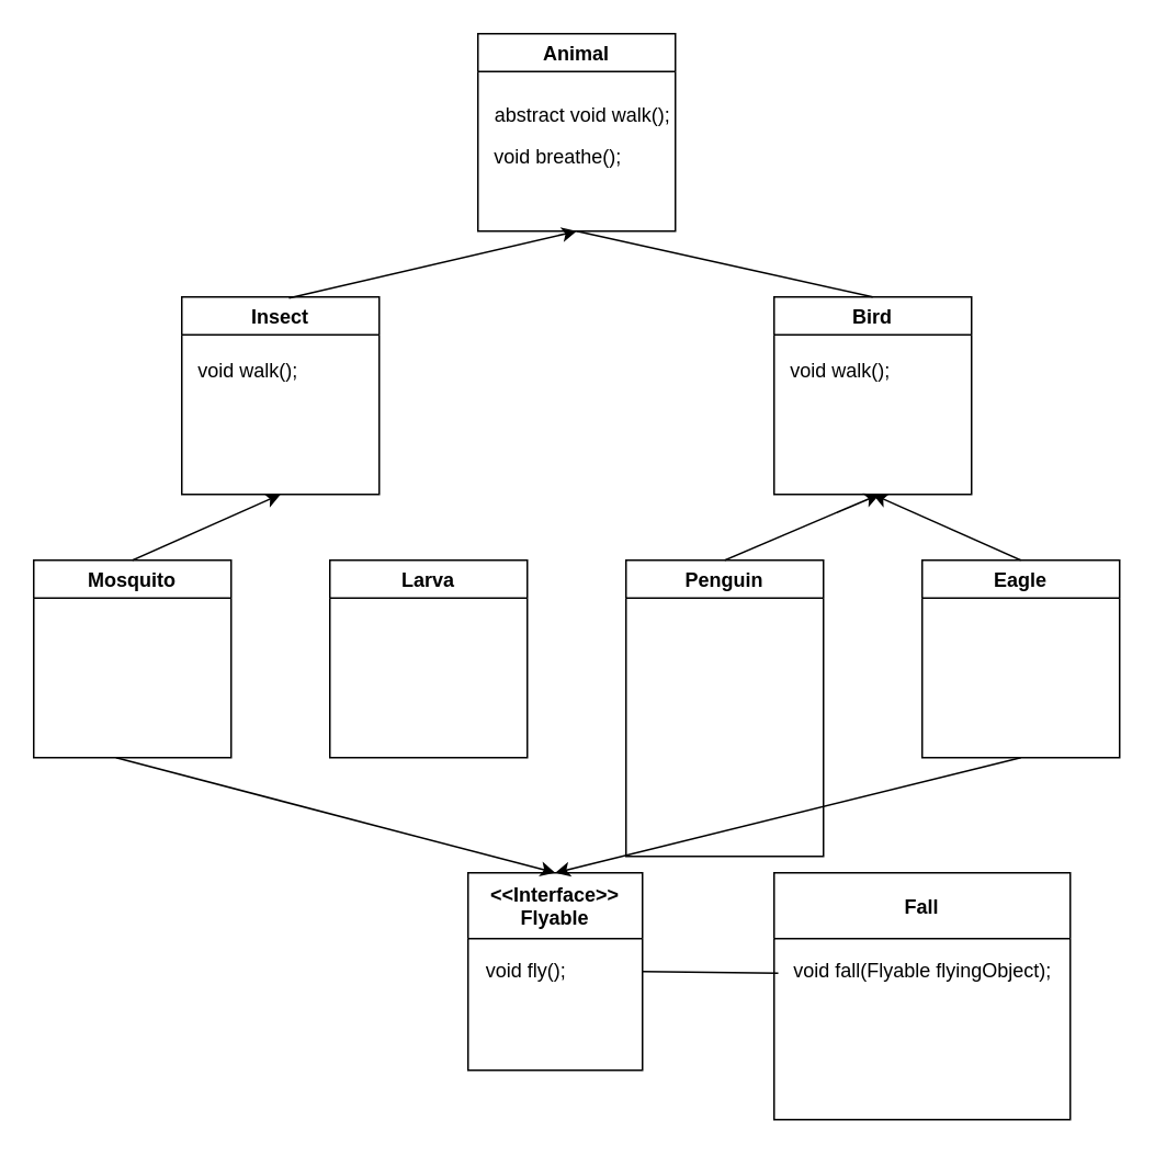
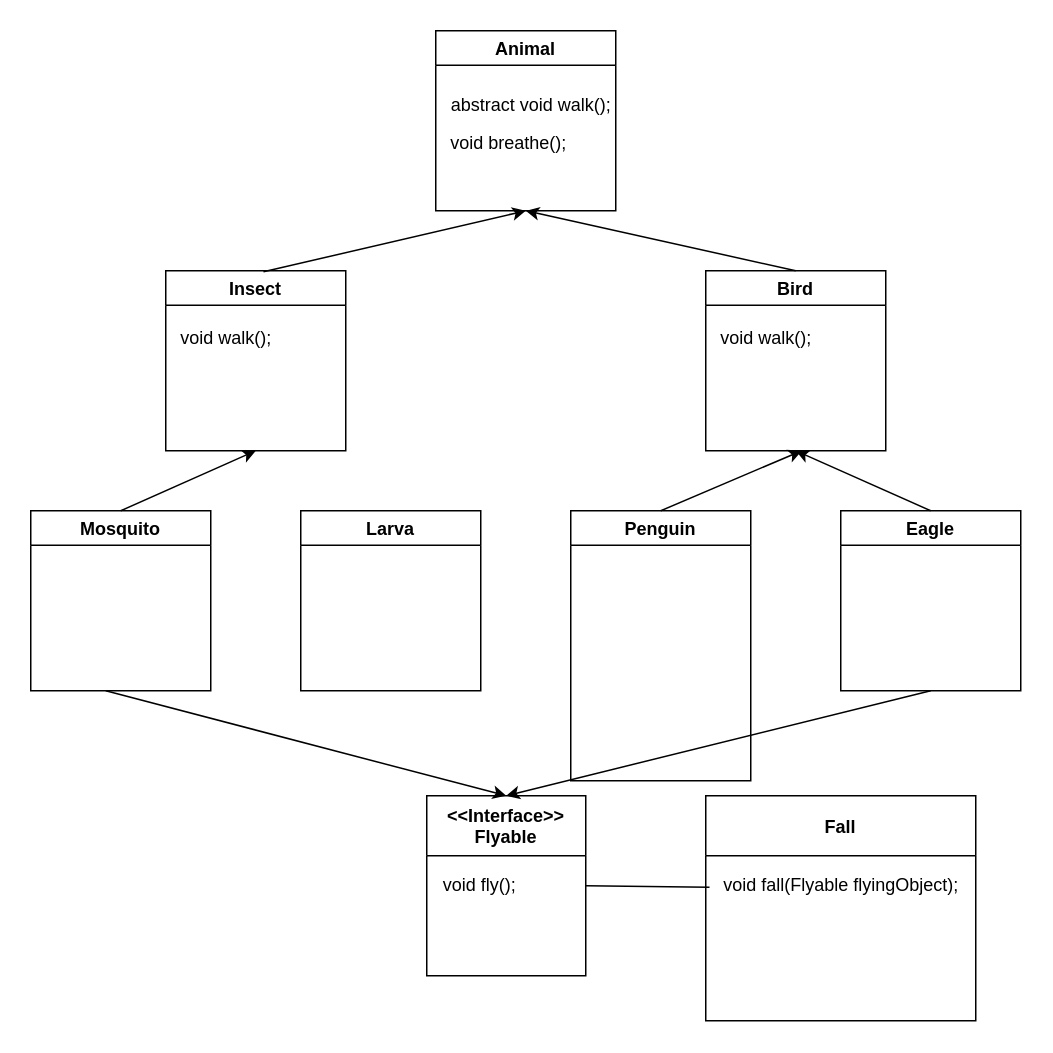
  <mxCell id="0" />
  <mxCell id="1" parent="0" />
  <mxCell id="2" value="Animal" style="swimlane;" parent="1" vertex="1"><mxGeometry x="290" y="20" width="120" height="120" as="geometry" /></mxCell>
  <mxCell id="3" value="abstract void walk();&amp;nbsp;" style="text;html=1;align=center;verticalAlign=middle;resizable=0;points=[];autosize=1;strokeColor=none;fillColor=none;" parent="2" vertex="1"><mxGeometry y="35" width="130" height="30" as="geometry" /></mxCell>
  <mxCell id="4" value="void breathe();&amp;nbsp;" style="text;html=1;align=center;verticalAlign=middle;resizable=0;points=[];autosize=1;strokeColor=none;fillColor=none;" parent="2" vertex="1"><mxGeometry y="60" width="100" height="30" as="geometry" /></mxCell>
  <mxCell id="5" value="Insect" style="swimlane;" parent="1" vertex="1"><mxGeometry x="110" y="180" width="120" height="120" as="geometry" /></mxCell>
  <mxCell id="6" value="void walk();" style="text;html=1;align=center;verticalAlign=middle;resizable=0;points=[];autosize=1;strokeColor=none;fillColor=none;" parent="5" vertex="1"><mxGeometry y="30" width="80" height="30" as="geometry" /></mxCell>
  <mxCell id="7" value="Bird" style="swimlane;" parent="1" vertex="1"><mxGeometry x="470" y="180" width="120" height="120" as="geometry" /></mxCell>
  <mxCell id="8" value="void walk();" style="text;html=1;align=center;verticalAlign=middle;resizable=0;points=[];autosize=1;strokeColor=none;fillColor=none;" parent="7" vertex="1"><mxGeometry y="30" width="80" height="30" as="geometry" /></mxCell>
  <mxCell id="9" value="" style="endArrow=classic;html=1;rounded=0;entryX=0.5;entryY=1;entryDx=0;entryDy=0;exitX=0.543;exitY=0.006;exitDx=0;exitDy=0;exitPerimeter=0;" parent="1" source="5" target="2" edge="1"><mxGeometry width="50" height="50" relative="1" as="geometry"><mxPoint x="290" y="240" as="sourcePoint" /><mxPoint x="340" y="190" as="targetPoint" /></mxGeometry></mxCell>
- <mxCell id="10" value="" style="endArrow=none;html=1;rounded=0;entryX=0.5;entryY=1;entryDx=0;entryDy=0;exitX=0.5;exitY=0;exitDx=0;exitDy=0;" parent="1" source="7" target="2" edge="1"><mxGeometry width="50" height="50" relative="1" as="geometry"><mxPoint x="205.16" y="220.72" as="sourcePoint" /><mxPoint x="320" y="150" as="targetPoint" /></mxGeometry></mxCell>
+ <mxCell id="10" value="" style="endArrow=classic;html=1;rounded=0;entryX=0.5;entryY=1;entryDx=0;entryDy=0;exitX=0.5;exitY=0;exitDx=0;exitDy=0;" parent="1" source="7" target="2" edge="1"><mxGeometry width="50" height="50" relative="1" as="geometry"><mxPoint x="205.16" y="220.72" as="sourcePoint" /><mxPoint x="320" y="150" as="targetPoint" /></mxGeometry></mxCell>
  <mxCell id="11" value="Penguin" style="swimlane;" parent="1" vertex="1"><mxGeometry x="380" y="340" width="120" height="180" as="geometry" /></mxCell>
  <mxCell id="12" value="Eagle" style="swimlane;" parent="1" vertex="1"><mxGeometry x="560" y="340" width="120" height="120" as="geometry" /></mxCell>
  <mxCell id="13" value="Mosquito" style="swimlane;" parent="1" vertex="1"><mxGeometry x="20" y="340" width="120" height="120" as="geometry" /></mxCell>
  <mxCell id="14" value="Larva" style="swimlane;" parent="1" vertex="1"><mxGeometry x="200" y="340" width="120" height="120" as="geometry" /></mxCell>
  <mxCell id="15" value="" style="endArrow=classic;html=1;rounded=0;exitX=0.5;exitY=0;exitDx=0;exitDy=0;" parent="1" source="13" edge="1"><mxGeometry width="50" height="50" relative="1" as="geometry"><mxPoint x="120" y="350" as="sourcePoint" /><mxPoint x="170" y="300" as="targetPoint" /></mxGeometry></mxCell>
  <mxCell id="16" value="" style="endArrow=classic;html=1;rounded=0;exitX=0.5;exitY=0;exitDx=0;exitDy=0;entryX=0.5;entryY=1;entryDx=0;entryDy=0;" parent="1" edge="1"><mxGeometry width="50" height="50" relative="1" as="geometry"><mxPoint x="620" y="340" as="sourcePoint" /><mxPoint x="530" y="300" as="targetPoint" /></mxGeometry></mxCell>
  <mxCell id="17" value="" style="endArrow=classic;html=1;rounded=0;entryX=0.5;entryY=1;entryDx=0;entryDy=0;exitX=0.5;exitY=0;exitDx=0;exitDy=0;" parent="1" source="11" edge="1"><mxGeometry width="50" height="50" relative="1" as="geometry"><mxPoint x="460" y="340" as="sourcePoint" /><mxPoint x="534" y="300" as="targetPoint" /></mxGeometry></mxCell>
  <mxCell id="18" value="&lt;&lt;Interface&gt;&gt;&#10;Flyable" style="swimlane;startSize=40;" vertex="1" parent="1"><mxGeometry x="284" y="530" width="106" height="120" as="geometry"><mxRectangle x="354" y="630" width="70" height="30" as="alternateBounds" /></mxGeometry></mxCell>
  <mxCell id="19" value="void fly();" style="text;html=1;align=center;verticalAlign=middle;resizable=0;points=[];autosize=1;strokeColor=none;fillColor=none;" vertex="1" parent="18"><mxGeometry y="45" width="70" height="30" as="geometry" /></mxCell>
  <mxCell id="20" value="" style="endArrow=classic;html=1;rounded=0;entryX=0.5;entryY=0;entryDx=0;entryDy=0;" edge="1" parent="1" target="18"><mxGeometry width="50" height="50" relative="1" as="geometry"><mxPoint x="70" y="460" as="sourcePoint" /><mxPoint x="370" y="460" as="targetPoint" /></mxGeometry></mxCell>
  <mxCell id="21" value="" style="endArrow=classic;html=1;rounded=0;entryX=0.5;entryY=0;entryDx=0;entryDy=0;exitX=0.5;exitY=1;exitDx=0;exitDy=0;" edge="1" parent="1" source="12" target="18"><mxGeometry width="50" height="50" relative="1" as="geometry"><mxPoint x="80" y="470" as="sourcePoint" /><mxPoint x="347" y="540" as="targetPoint" /></mxGeometry></mxCell>
  <mxCell id="22" value="Fall" style="swimlane;startSize=40;" vertex="1" parent="1"><mxGeometry x="470" y="530" width="180" height="150" as="geometry"><mxRectangle x="354" y="630" width="70" height="30" as="alternateBounds" /></mxGeometry></mxCell>
  <mxCell id="23" value="void fall(Flyable flyingObject);" style="text;html=1;align=center;verticalAlign=middle;resizable=0;points=[];autosize=1;strokeColor=none;fillColor=none;" vertex="1" parent="22"><mxGeometry y="45" width="180" height="30" as="geometry" /></mxCell>
  <mxCell id="24" value="" style="endArrow=none;html=1;rounded=0;entryX=0.014;entryY=0.533;entryDx=0;entryDy=0;entryPerimeter=0;exitX=1;exitY=0.5;exitDx=0;exitDy=0;" edge="1" parent="1" source="18" target="23"><mxGeometry width="50" height="50" relative="1" as="geometry"><mxPoint x="320" y="620" as="sourcePoint" /><mxPoint x="370" y="570" as="targetPoint" /></mxGeometry></mxCell>
